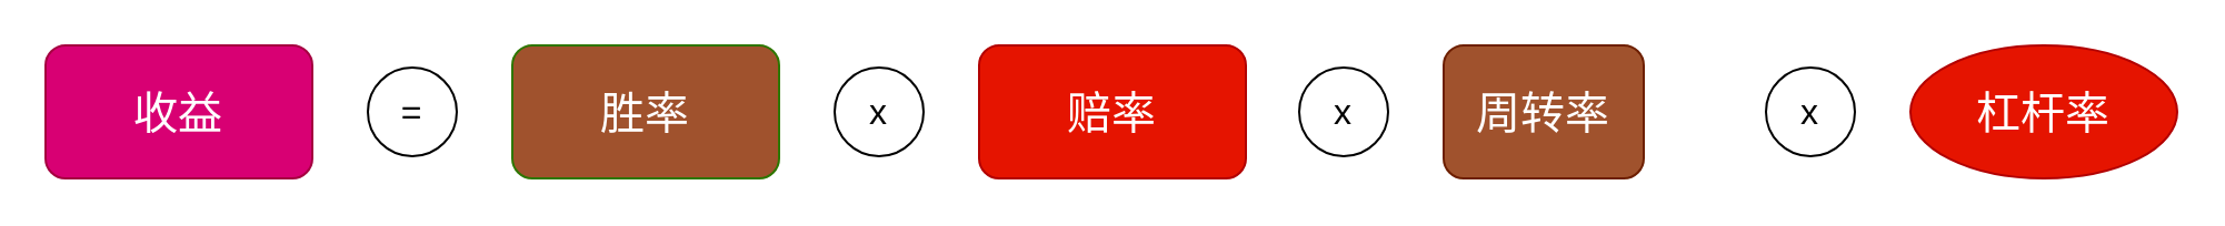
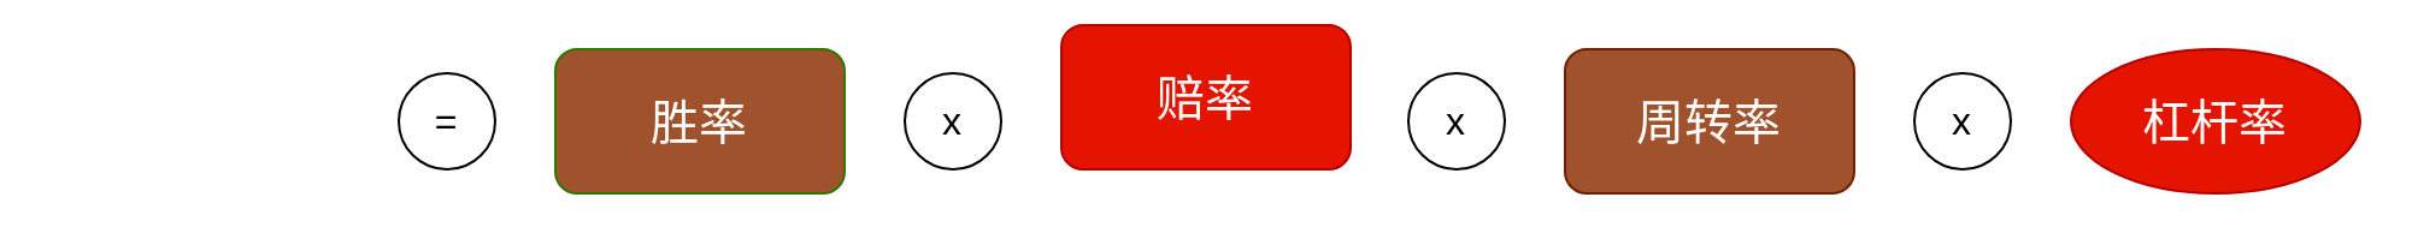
  <mxCell id="0" />
  <mxCell id="1" parent="0" />
- <mxCell id="2" value="收益" style="rounded=1;whiteSpace=wrap;html=1;fillColor=#d80073;strokeColor=#A50040;fontSize=20;fontColor=#ffffff;" vertex="1" parent="1"><mxGeometry x="20" y="20" width="120" height="60" as="geometry" /></mxCell>
  <mxCell id="3" value="=" style="ellipse;whiteSpace=wrap;html=1;aspect=fixed;fontSize=16;" vertex="1" parent="1"><mxGeometry x="165" y="30" width="40" height="40" as="geometry" /></mxCell>
  <mxCell id="4" value="胜率" style="rounded=1;whiteSpace=wrap;html=1;fillColor=#a0522d;strokeColor=#2D7600;fontSize=20;fontColor=#ffffff;" vertex="1" parent="1"><mxGeometry x="230" y="20" width="120" height="60" as="geometry" /></mxCell>
  <mxCell id="5" value="x" style="ellipse;whiteSpace=wrap;html=1;aspect=fixed;fontSize=16;" vertex="1" parent="1"><mxGeometry x="375" y="30" width="40" height="40" as="geometry" /></mxCell>
- <mxCell id="6" value="赔率" style="rounded=1;whiteSpace=wrap;html=1;fillColor=#e51400;strokeColor=#B20000;fontSize=20;fontColor=#ffffff;" vertex="1" parent="1"><mxGeometry x="440" y="20" width="120" height="60" as="geometry" /></mxCell>
+ <mxCell id="6" value="赔率" style="rounded=1;whiteSpace=wrap;html=1;fillColor=#e51400;strokeColor=#B20000;fontSize=20;fontColor=#ffffff;" vertex="1" parent="1"><mxGeometry x="440" y="10" width="120" height="60" as="geometry" /></mxCell>
  <mxCell id="7" value="x" style="ellipse;whiteSpace=wrap;html=1;aspect=fixed;fontSize=16;" vertex="1" parent="1"><mxGeometry x="584" y="30" width="40" height="40" as="geometry" /></mxCell>
- <mxCell id="8" value="周转率" style="rounded=1;whiteSpace=wrap;html=1;fillColor=#a0522d;strokeColor=#6D1F00;fontSize=20;fontColor=#ffffff;" vertex="1" parent="1"><mxGeometry x="649" y="20" width="90" height="60" as="geometry" /></mxCell>
+ <mxCell id="8" value="周转率" style="rounded=1;whiteSpace=wrap;html=1;fillColor=#a0522d;strokeColor=#6D1F00;fontSize=20;fontColor=#ffffff;" vertex="1" parent="1"><mxGeometry x="649" y="20" width="120" height="60" as="geometry" /></mxCell>
  <mxCell id="9" value="x" style="ellipse;whiteSpace=wrap;html=1;aspect=fixed;fontSize=16;" vertex="1" parent="1"><mxGeometry x="794" y="30" width="40" height="40" as="geometry" /></mxCell>
  <mxCell id="10" value="杠杆率" style="ellipse;whiteSpace=wrap;html=1;fillColor=#e51400;strokeColor=#B20000;fontSize=20;fontColor=#ffffff;" vertex="1" parent="1"><mxGeometry x="859" y="20" width="120" height="60" as="geometry" /></mxCell>
